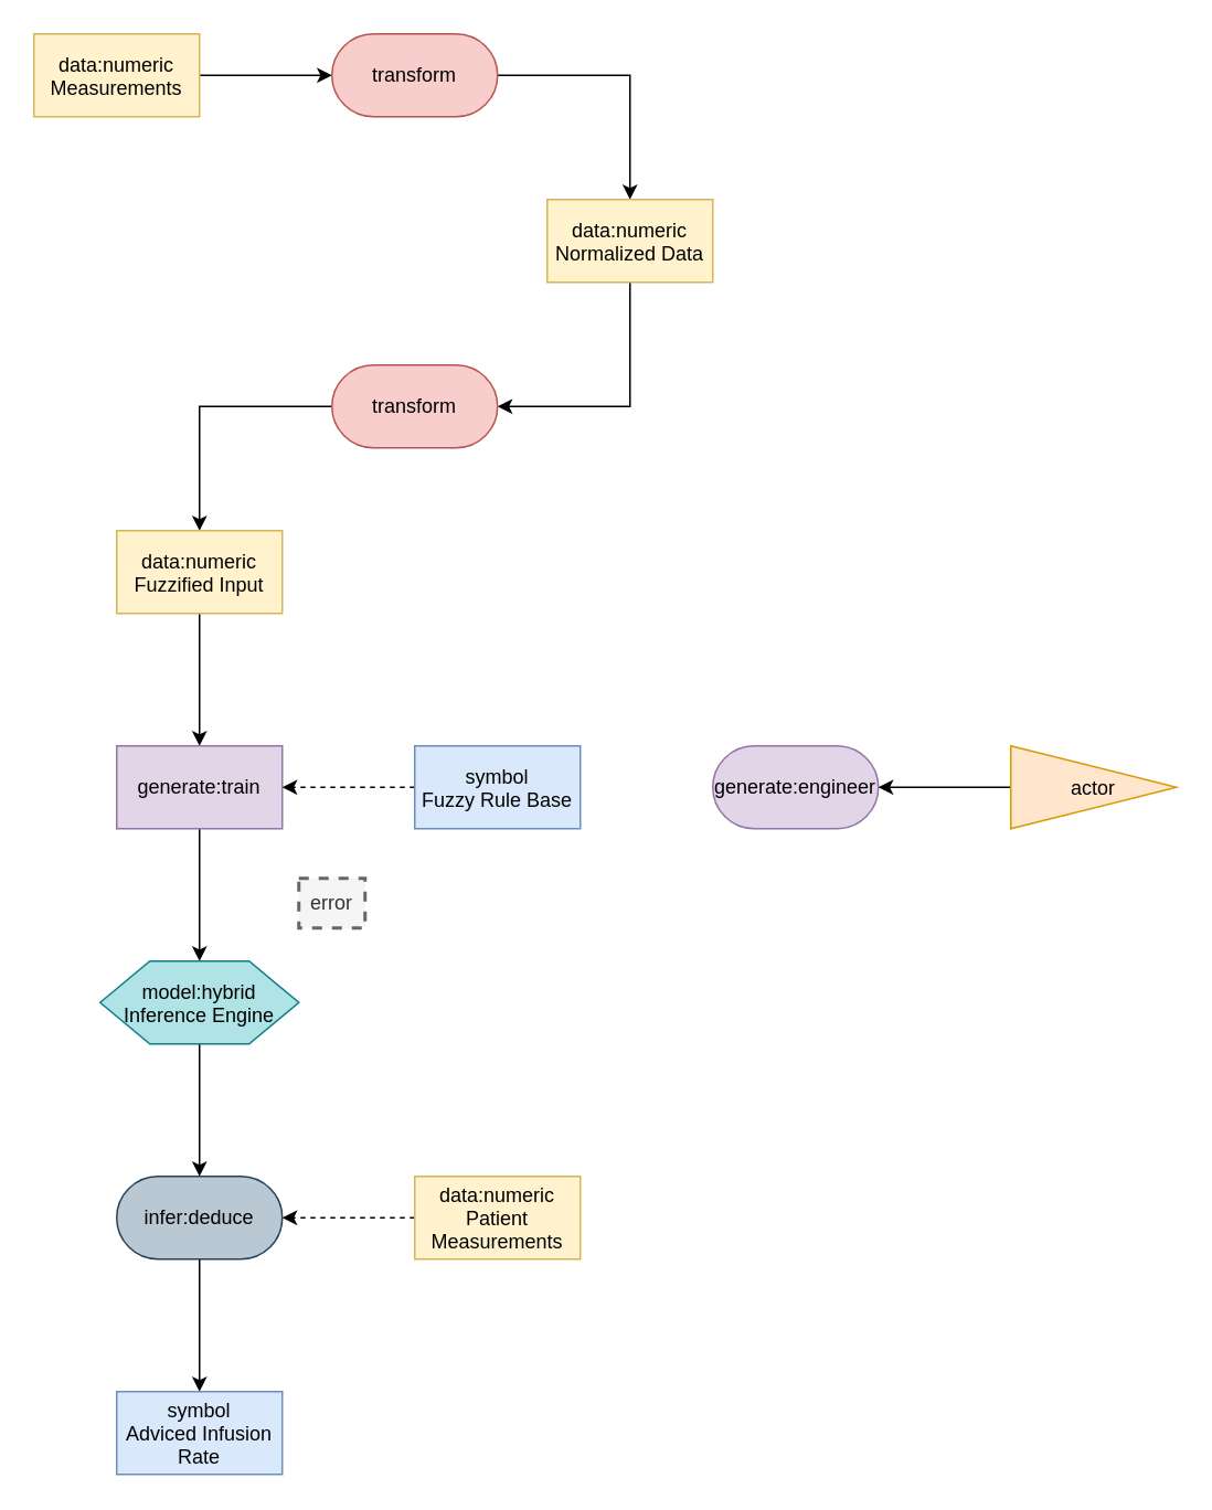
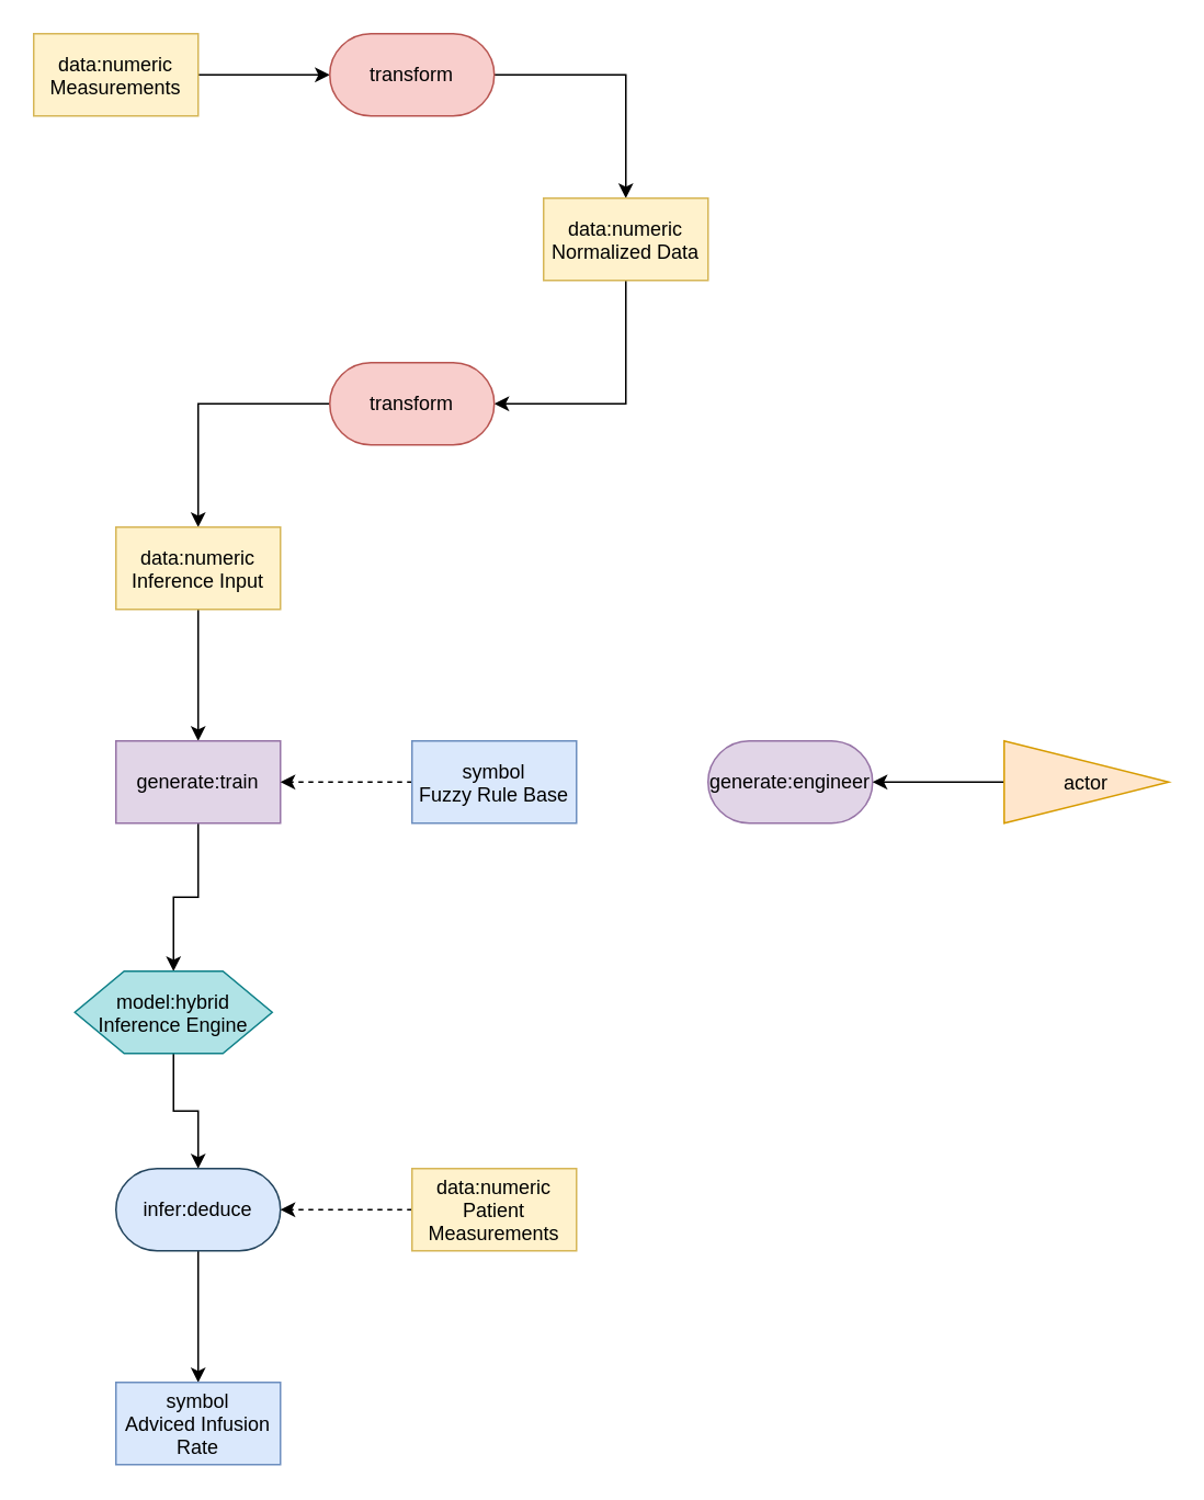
  <mxCell id="0" />
  <mxCell id="1" parent="0" />
  <mxCell id="2" style="edgeStyle=orthogonalEdgeStyle;rounded=0;orthogonalLoop=1;jettySize=auto;html=1;exitX=1;exitY=0.5;exitDx=0;exitDy=0;entryX=0;entryY=0.5;entryDx=0;entryDy=0;" edge="1" parent="1" source="3" target="5"><mxGeometry relative="1" as="geometry" /></mxCell>
  <mxCell id="3" value="data:numeric&#10;Measurements" style="rectangle;fillColor=#fff2cc;strokeColor=#d6b656;" name="data" vertex="1" parent="1"><mxGeometry x="20" y="20" width="100" height="50" as="geometry" /></mxCell>
  <mxCell id="4" style="edgeStyle=orthogonalEdgeStyle;rounded=0;orthogonalLoop=1;jettySize=auto;html=1;exitX=1;exitY=0.5;exitDx=0;exitDy=0;entryX=0.5;entryY=0;entryDx=0;entryDy=0;" edge="1" parent="1" source="5" target="7"><mxGeometry relative="1" as="geometry" /></mxCell>
  <mxCell id="5" value="transform" style="rounded=1;whiteSpace=wrap;html=1;arcSize=50;fillColor=#f8cecc;strokeColor=#b85450;" name="transform" vertex="1" parent="1"><mxGeometry x="200" y="20" width="100" height="50" as="geometry" /></mxCell>
  <mxCell id="6" style="edgeStyle=orthogonalEdgeStyle;rounded=0;orthogonalLoop=1;jettySize=auto;html=1;exitX=0.5;exitY=1;exitDx=0;exitDy=0;entryX=1;entryY=0.5;entryDx=0;entryDy=0;" edge="1" parent="1" source="7" target="9"><mxGeometry relative="1" as="geometry" /></mxCell>
  <mxCell id="7" value="data:numeric&#10;Normalized Data" style="rectangle;fillColor=#fff2cc;strokeColor=#d6b656;" name="data" vertex="1" parent="1"><mxGeometry x="330" y="120" width="100" height="50" as="geometry" /></mxCell>
  <mxCell id="8" style="edgeStyle=orthogonalEdgeStyle;rounded=0;orthogonalLoop=1;jettySize=auto;html=1;exitX=0;exitY=0.5;exitDx=0;exitDy=0;entryX=0.5;entryY=0;entryDx=0;entryDy=0;" edge="1" parent="1" source="9" target="11"><mxGeometry relative="1" as="geometry" /></mxCell>
  <mxCell id="9" value="transform" style="rounded=1;whiteSpace=wrap;html=1;arcSize=50;fillColor=#f8cecc;strokeColor=#b85450;" name="transform" vertex="1" parent="1"><mxGeometry x="200" y="220" width="100" height="50" as="geometry" /></mxCell>
  <mxCell id="10" style="edgeStyle=orthogonalEdgeStyle;rounded=0;orthogonalLoop=1;jettySize=auto;html=1;exitX=0.5;exitY=1;exitDx=0;exitDy=0;entryX=0.5;entryY=0;entryDx=0;entryDy=0;" edge="1" parent="1" source="11" target="13"><mxGeometry relative="1" as="geometry" /></mxCell>
- <mxCell id="11" value="data:numeric&#10;Fuzzified Input" style="rectangle;fillColor=#fff2cc;strokeColor=#d6b656;" name="data" vertex="1" parent="1" tooltip="⚠️ Node not part of any valid pattern."><mxGeometry x="70" y="320" width="100" height="50" as="geometry" /></mxCell>
+ <mxCell id="11" value="data:numeric&#10;Inference Input" style="rectangle;fillColor=#fff2cc;strokeColor=#d6b656;" name="data" vertex="1" parent="1" tooltip="⚠️ Node not part of any valid pattern."><mxGeometry x="70" y="320" width="100" height="50" as="geometry" /></mxCell>
  <mxCell id="12" style="edgeStyle=orthogonalEdgeStyle;rounded=0;orthogonalLoop=1;jettySize=auto;html=1;exitX=0.5;exitY=1;exitDx=0;exitDy=0;entryX=0.5;entryY=0;entryDx=0;entryDy=0;" edge="1" parent="1" source="13" target="20"><mxGeometry relative="1" as="geometry" /></mxCell>
  <mxCell id="13" value="generate:train" style="whiteSpace=wrap;html=1;arcSize=50;fillColor=#e1d5e7;strokeColor=#9673a6;rounded=0;" name="generate:train" vertex="1" parent="1"><mxGeometry x="70" y="450" width="100" height="50" as="geometry" /></mxCell>
  <mxCell id="14" style="edgeStyle=orthogonalEdgeStyle;rounded=0;orthogonalLoop=1;jettySize=auto;html=1;entryX=1;entryY=0.5;entryDx=0;entryDy=0;dashed=1;" edge="1" parent="1" source="15" target="13"><mxGeometry relative="1" as="geometry" /></mxCell>
  <mxCell id="15" value="symbol&#10;Fuzzy Rule Base" style="rectangle;fillColor=#dae8fc;strokeColor=#6c8ebf;" name="symbol" vertex="1" parent="1"><mxGeometry x="250" y="450" width="100" height="50" as="geometry" /></mxCell>
  <mxCell id="16" value="generate:engineer" style="rounded=1;whiteSpace=wrap;html=1;arcSize=50;fillColor=#e1d5e7;strokeColor=#9673a6;" name="generate:engineer" vertex="1" parent="1"><mxGeometry x="430" y="450" width="100" height="50" as="geometry" /></mxCell>
  <mxCell id="17" style="edgeStyle=orthogonalEdgeStyle;rounded=0;orthogonalLoop=1;jettySize=auto;html=1;entryX=1;entryY=0.5;entryDx=0;entryDy=0;" edge="1" parent="1" source="18" target="16"><mxGeometry relative="1" as="geometry" /></mxCell>
  <mxCell id="18" value="actor" style="triangle;fillColor=#ffe6cc;strokeColor=#d79b00;" name="actor" vertex="1" parent="1"><mxGeometry x="610" y="450" width="100" height="50" as="geometry" /></mxCell>
  <mxCell id="19" style="edgeStyle=orthogonalEdgeStyle;rounded=0;orthogonalLoop=1;jettySize=auto;html=1;exitX=0.5;exitY=1;exitDx=0;exitDy=0;entryX=0.5;entryY=0;entryDx=0;entryDy=0;" edge="1" parent="1" source="20" target="22"><mxGeometry relative="1" as="geometry" /></mxCell>
- <mxCell id="20" value="model:hybrid&#10;Inference Engine" style="shape=hexagon;perimeter=hexagonPerimeter2;fillColor=#b0e3e6;strokeColor=#0e8088;" name="model" vertex="1" parent="1"><mxGeometry x="60" y="580" width="120" height="50" as="geometry" /></mxCell>
+ <mxCell id="20" value="model:hybrid&#10;Inference Engine" style="shape=hexagon;perimeter=hexagonPerimeter2;fillColor=#b0e3e6;strokeColor=#0e8088;" name="model" vertex="1" parent="1"><mxGeometry x="45" y="590" width="120" height="50" as="geometry" /></mxCell>
  <mxCell id="21" style="edgeStyle=orthogonalEdgeStyle;rounded=0;orthogonalLoop=1;jettySize=auto;html=1;exitX=0.5;exitY=1;exitDx=0;exitDy=0;entryX=0.5;entryY=0;entryDx=0;entryDy=0;" edge="1" parent="1" source="22" target="25"><mxGeometry relative="1" as="geometry" /></mxCell>
- <mxCell id="22" value="infer:deduce" style="rounded=1;whiteSpace=wrap;html=1;arcSize=50;fillColor=#bac8d3;strokeColor=#23445d;" name="infer:deduce" vertex="1" parent="1"><mxGeometry x="70" y="710" width="100" height="50" as="geometry" /></mxCell>
+ <mxCell id="22" value="infer:deduce" style="rounded=1;whiteSpace=wrap;html=1;arcSize=50;fillColor=#dae8fc;strokeColor=#23445d;" name="infer:deduce" vertex="1" parent="1"><mxGeometry x="70" y="710" width="100" height="50" as="geometry" /></mxCell>
  <mxCell id="23" style="edgeStyle=orthogonalEdgeStyle;rounded=0;orthogonalLoop=1;jettySize=auto;html=1;entryX=1;entryY=0.5;entryDx=0;entryDy=0;dashed=1;" edge="1" parent="1" source="24" target="22"><mxGeometry relative="1" as="geometry" /></mxCell>
  <mxCell id="24" value="data:numeric&#10;Patient&#10;Measurements" style="rectangle;fillColor=#fff2cc;strokeColor=#d6b656;" name="data" vertex="1" parent="1"><mxGeometry x="250" y="710" width="100" height="50" as="geometry" /></mxCell>
  <mxCell id="25" value="symbol&#10;Adviced Infusion&#10;Rate" style="rectangle;fillColor=#dae8fc;strokeColor=#6c8ebf;" name="symbol" vertex="1" parent="1"><mxGeometry x="70" y="840" width="100" height="50" as="geometry" /></mxCell>
- <mxCell id="26" value="error" style="text;html=1;align=center;verticalAlign=middle;whiteSpace=wrap;rounded=0;dashed=1;fillColor=#f5f5f5;fontColor=#333333;strokeColor=#666666;strokeWidth=2;" name="text" vertex="1" parent="1"><mxGeometry x="180" y="530" width="40" height="30" as="geometry" /></mxCell>
